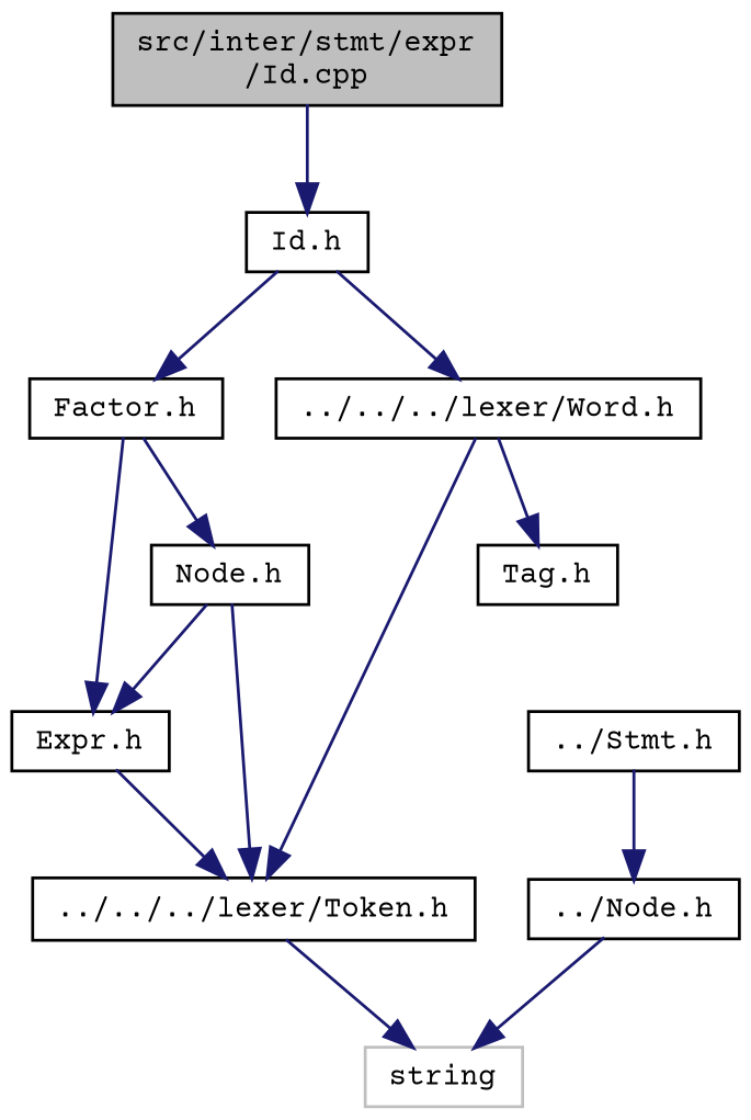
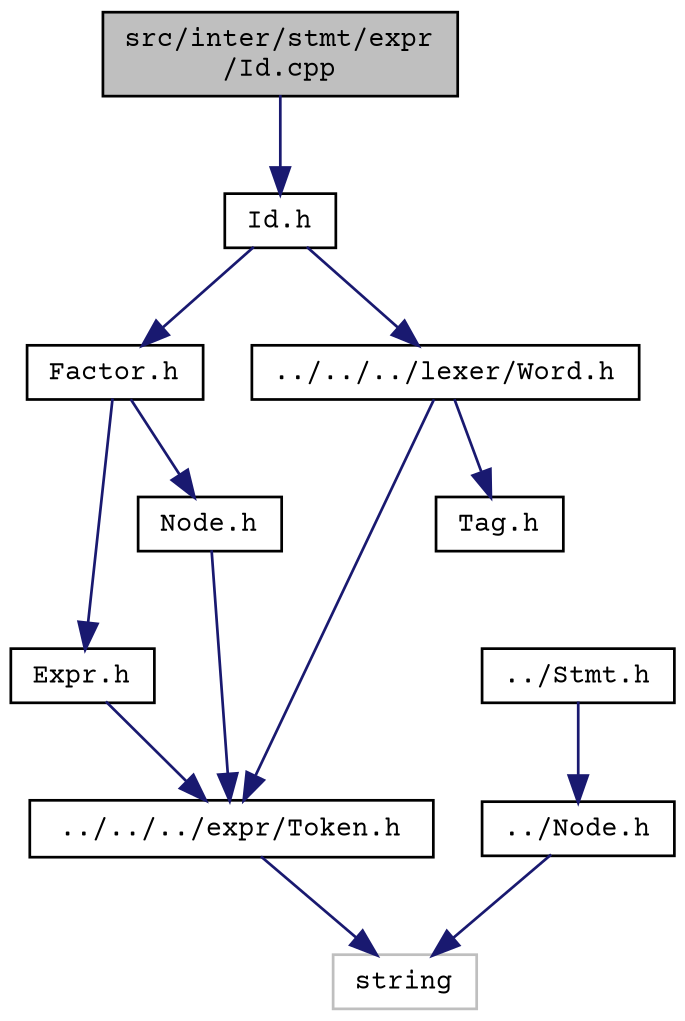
  digraph {
    fontname="Courier Prime"
    node [color=black fillcolor=white fontname="Courier Prime" fontsize=10 shape=record style=filled]
    edge [color=midnightblue fontname="Courier Prime" fontsize=10 labelfontname=Helvetica labelfontsize=10 style=solid]
    n1 [fillcolor=grey75 fontcolor=black height=0.2 label="src/inter/stmt/expr\l/Id.cpp" width=0.4]
    n2 [height=0.2 label="Id.h" width=0.4]
    n3 [height=0.2 label="Factor.h" width=0.4]
    n4 [height=0.2 label="../../../lexer/Word.h" width=0.4]
    n5 [height=0.2 label="Expr.h" width=0.4]
    n6 [height=0.2 label="Node.h" width=0.4]
-   n7 [height=0.2 label="../../../lexer/Token.h" width=0.4]
+   n7 [height=0.2 label="../../../expr/Token.h" width=0.4]
    n8 [height=0.2 label="Tag.h" width=0.4]
    n9 [height=0.2 label="../Stmt.h" width=0.4]
    n10 [height=0.2 label="../Node.h" width=0.4]
    n11 [color=grey75 height=0.2 label=string width=0.4]
    n1 -> n2
    n2 -> n3
    n2 -> n4
    n3 -> n5
    n3 -> n6
    n4 -> n7
    n4 -> n8
    n5 -> n7
-   n6 -> n5
    n6 -> n7
    n7 -> n11
    n9 -> n10
    n10 -> n11
  }
